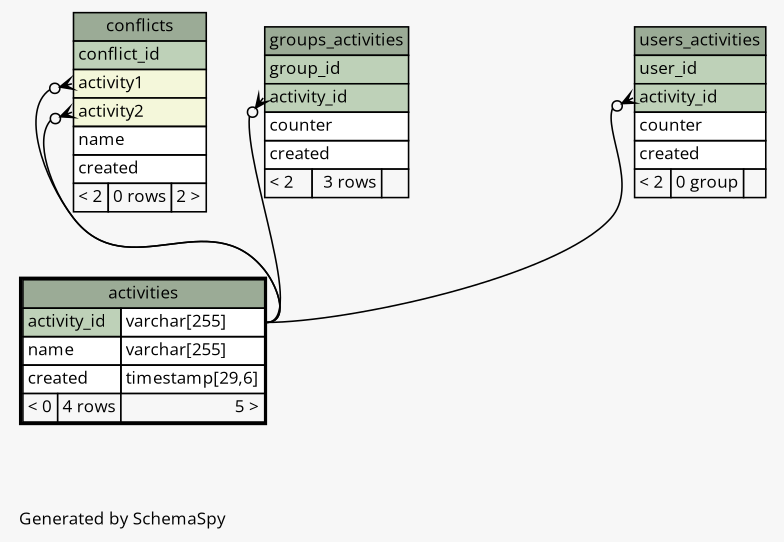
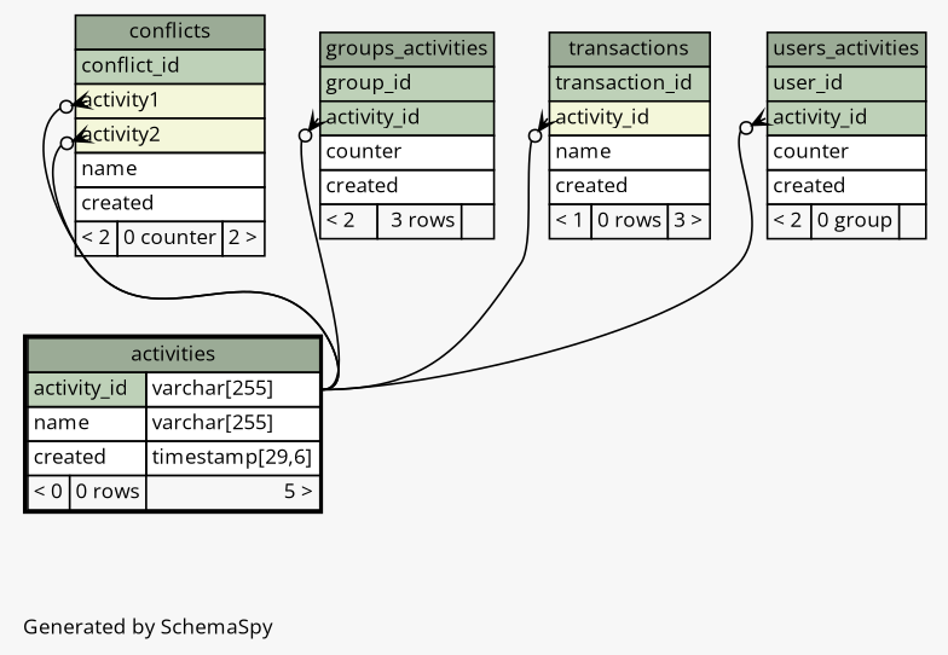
  digraph {
    bgcolor="#f7f7f7"
    fontname="Open Sans"
    fontsize=11
    label="\nGenerated by SchemaSpy"
    labeljust=l
    nodesep=0.18
    rankdir=TB
    ranksep=0.46
    node [fontname="Open Sans" fontsize=11 shape=plaintext]
    edge [arrowhead=none arrowsize=0.8 arrowtail=crowodot dir=back fontname="Open Sans" headport="activity_id.type:e" tailport="activity_id:w"]
-   n1 [label=<     <TABLE BORDER="0" CELLBORDER="1" CELLSPACING="0" BGCOLOR="#ffffff">       <TR><TD COLSPAN="3" BGCOLOR="#9bab96" ALIGN="CENTER">conflicts</TD></TR>       <TR><TD PORT="conflict_id" COLSPAN="3" BGCOLOR="#bed1b8" ALIGN="LEFT">conflict_id</TD></TR>       <TR><TD PORT="activity1" COLSPAN="3" BGCOLOR="#f4f7da" ALIGN="LEFT">activity1</TD></TR>       <TR><TD PORT="activity2" COLSPAN="3" BGCOLOR="#f4f7da" ALIGN="LEFT">activity2</TD></TR>       <TR><TD PORT="name" COLSPAN="3" ALIGN="LEFT">name</TD></TR>       <TR><TD PORT="created" COLSPAN="3" ALIGN="LEFT">created</TD></TR>       <TR><TD ALIGN="LEFT" BGCOLOR="#f7f7f7">&lt; 2</TD><TD ALIGN="RIGHT" BGCOLOR="#f7f7f7">0 rows</TD><TD ALIGN="RIGHT" BGCOLOR="#f7f7f7">2 &gt;</TD></TR>     </TABLE>>]
-   n2 [label=<     <TABLE BORDER="2" CELLBORDER="1" CELLSPACING="0" BGCOLOR="#ffffff">       <TR><TD COLSPAN="3" BGCOLOR="#9bab96" ALIGN="CENTER">activities</TD></TR>       <TR><TD PORT="activity_id" COLSPAN="2" BGCOLOR="#bed1b8" ALIGN="LEFT">activity_id</TD><TD PORT="activity_id.type" ALIGN="LEFT">varchar[255]</TD></TR>       <TR><TD PORT="name" COLSPAN="2" ALIGN="LEFT">name</TD><TD PORT="name.type" ALIGN="LEFT">varchar[255]</TD></TR>       <TR><TD PORT="created" COLSPAN="2" ALIGN="LEFT">created</TD><TD PORT="created.type" ALIGN="LEFT">timestamp[29,6]</TD></TR>       <TR><TD ALIGN="LEFT" BGCOLOR="#f7f7f7">&lt; 0</TD><TD ALIGN="RIGHT" BGCOLOR="#f7f7f7">4 rows</TD><TD ALIGN="RIGHT" BGCOLOR="#f7f7f7">5 &gt;</TD></TR>     </TABLE>>]
+   n1 [label=<     <TABLE BORDER="0" CELLBORDER="1" CELLSPACING="0" BGCOLOR="#ffffff">       <TR><TD COLSPAN="3" BGCOLOR="#9bab96" ALIGN="CENTER">conflicts</TD></TR>       <TR><TD PORT="conflict_id" COLSPAN="3" BGCOLOR="#bed1b8" ALIGN="LEFT">conflict_id</TD></TR>       <TR><TD PORT="activity1" COLSPAN="3" BGCOLOR="#f4f7da" ALIGN="LEFT">activity1</TD></TR>       <TR><TD PORT="activity2" COLSPAN="3" BGCOLOR="#f4f7da" ALIGN="LEFT">activity2</TD></TR>       <TR><TD PORT="name" COLSPAN="3" ALIGN="LEFT">name</TD></TR>       <TR><TD PORT="created" COLSPAN="3" ALIGN="LEFT">created</TD></TR>       <TR><TD ALIGN="LEFT" BGCOLOR="#f7f7f7">&lt; 2</TD><TD ALIGN="RIGHT" BGCOLOR="#f7f7f7">0 counter</TD><TD ALIGN="RIGHT" BGCOLOR="#f7f7f7">2 &gt;</TD></TR>     </TABLE>>]
+   n2 [label=<     <TABLE BORDER="2" CELLBORDER="1" CELLSPACING="0" BGCOLOR="#ffffff">       <TR><TD COLSPAN="3" BGCOLOR="#9bab96" ALIGN="CENTER">activities</TD></TR>       <TR><TD PORT="activity_id" COLSPAN="2" BGCOLOR="#bed1b8" ALIGN="LEFT">activity_id</TD><TD PORT="activity_id.type" ALIGN="LEFT">varchar[255]</TD></TR>       <TR><TD PORT="name" COLSPAN="2" ALIGN="LEFT">name</TD><TD PORT="name.type" ALIGN="LEFT">varchar[255]</TD></TR>       <TR><TD PORT="created" COLSPAN="2" ALIGN="LEFT">created</TD><TD PORT="created.type" ALIGN="LEFT">timestamp[29,6]</TD></TR>       <TR><TD ALIGN="LEFT" BGCOLOR="#f7f7f7">&lt; 0</TD><TD ALIGN="RIGHT" BGCOLOR="#f7f7f7">0 rows</TD><TD ALIGN="RIGHT" BGCOLOR="#f7f7f7">5 &gt;</TD></TR>     </TABLE>>]
    n3 [label=<     <TABLE BORDER="0" CELLBORDER="1" CELLSPACING="0" BGCOLOR="#ffffff">       <TR><TD COLSPAN="3" BGCOLOR="#9bab96" ALIGN="CENTER">groups_activities</TD></TR>       <TR><TD PORT="group_id" COLSPAN="3" BGCOLOR="#bed1b8" ALIGN="LEFT">group_id</TD></TR>       <TR><TD PORT="activity_id" COLSPAN="3" BGCOLOR="#bed1b8" ALIGN="LEFT">activity_id</TD></TR>       <TR><TD PORT="counter" COLSPAN="3" ALIGN="LEFT">counter</TD></TR>       <TR><TD PORT="created" COLSPAN="3" ALIGN="LEFT">created</TD></TR>       <TR><TD ALIGN="LEFT" BGCOLOR="#f7f7f7">&lt; 2</TD><TD ALIGN="RIGHT" BGCOLOR="#f7f7f7">3 rows</TD><TD ALIGN="RIGHT" BGCOLOR="#f7f7f7">  </TD></TR>     </TABLE>>]
+   n4 [label=<     <TABLE BORDER="0" CELLBORDER="1" CELLSPACING="0" BGCOLOR="#ffffff">       <TR><TD COLSPAN="3" BGCOLOR="#9bab96" ALIGN="CENTER">transactions</TD></TR>       <TR><TD PORT="transaction_id" COLSPAN="3" BGCOLOR="#bed1b8" ALIGN="LEFT">transaction_id</TD></TR>       <TR><TD PORT="activity_id" COLSPAN="3" BGCOLOR="#f4f7da" ALIGN="LEFT">activity_id</TD></TR>       <TR><TD PORT="name" COLSPAN="3" ALIGN="LEFT">name</TD></TR>       <TR><TD PORT="created" COLSPAN="3" ALIGN="LEFT">created</TD></TR>       <TR><TD ALIGN="LEFT" BGCOLOR="#f7f7f7">&lt; 1</TD><TD ALIGN="RIGHT" BGCOLOR="#f7f7f7">0 rows</TD><TD ALIGN="RIGHT" BGCOLOR="#f7f7f7">3 &gt;</TD></TR>     </TABLE>>]
    n5 [label=<     <TABLE BORDER="0" CELLBORDER="1" CELLSPACING="0" BGCOLOR="#ffffff">       <TR><TD COLSPAN="3" BGCOLOR="#9bab96" ALIGN="CENTER">users_activities</TD></TR>       <TR><TD PORT="user_id" COLSPAN="3" BGCOLOR="#bed1b8" ALIGN="LEFT">user_id</TD></TR>       <TR><TD PORT="activity_id" COLSPAN="3" BGCOLOR="#bed1b8" ALIGN="LEFT">activity_id</TD></TR>       <TR><TD PORT="counter" COLSPAN="3" ALIGN="LEFT">counter</TD></TR>       <TR><TD PORT="created" COLSPAN="3" ALIGN="LEFT">created</TD></TR>       <TR><TD ALIGN="LEFT" BGCOLOR="#f7f7f7">&lt; 2</TD><TD ALIGN="RIGHT" BGCOLOR="#f7f7f7">0 group</TD><TD ALIGN="RIGHT" BGCOLOR="#f7f7f7">  </TD></TR>     </TABLE>>]
    n1 -> n2 [tailport="activity1:w"]
    n1 -> n2 [tailport="activity2:w"]
    n3 -> n2
+   n4 -> n2
    n5 -> n2
  }
